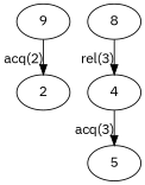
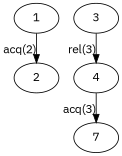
  digraph {
    fontname="IBM Plex Sans"
    node [fontname="IBM Plex Sans"]
    edge [fontname="IBM Plex Sans"]
-   1 [label=9]
+   1
    2
-   3 [label=8]
+   3
    4
-   5
+   5 [label=7]
    1 -> 2 [xlabel="acq(2)"]
    3 -> 4 [xlabel="rel(3)"]
    4 -> 5 [xlabel="acq(3)"]
  }
